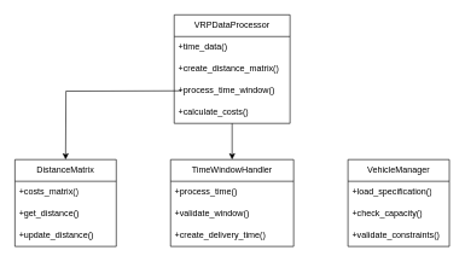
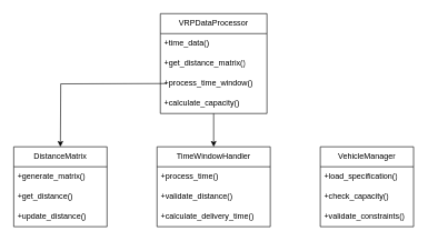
  <mxCell id="0" />
  <mxCell id="1" parent="0" />
  <mxCell id="2" value="VRPDataProcessor" style="swimlane;fontStyle=0;childLayout=stackLayout;horizontal=1;startSize=30;horizontalStack=0;resizeParent=1;resizeParentMax=0;resizeLast=0;collapsible=1;marginBottom=0;whiteSpace=wrap;html=1;" vertex="1" parent="1"><mxGeometry x="240" y="20" width="160" height="150" as="geometry" /></mxCell>
  <mxCell id="3" value="+time_data()" style="text;strokeColor=none;fillColor=none;align=left;verticalAlign=middle;spacingLeft=4;spacingRight=4;overflow=hidden;points=[[0,0.5],[1,0.5]];portConstraint=eastwest;rotatable=0;whiteSpace=wrap;html=1;" vertex="1" parent="2"><mxGeometry y="30" width="160" height="30" as="geometry" /></mxCell>
- <mxCell id="4" value="+create_distance_matrix()" style="text;strokeColor=none;fillColor=none;align=left;verticalAlign=middle;spacingLeft=4;spacingRight=4;overflow=hidden;points=[[0,0.5],[1,0.5]];portConstraint=eastwest;rotatable=0;whiteSpace=wrap;html=1;" vertex="1" parent="2"><mxGeometry y="60" width="160" height="30" as="geometry" /></mxCell>
+ <mxCell id="4" value="+get_distance_matrix()" style="text;strokeColor=none;fillColor=none;align=left;verticalAlign=middle;spacingLeft=4;spacingRight=4;overflow=hidden;points=[[0,0.5],[1,0.5]];portConstraint=eastwest;rotatable=0;whiteSpace=wrap;html=1;" vertex="1" parent="2"><mxGeometry y="60" width="160" height="30" as="geometry" /></mxCell>
  <mxCell id="5" value="" style="endArrow=classic;html=1;rounded=0;entryX=0.5;entryY=0;entryDx=0;entryDy=0;" edge="1" parent="2" target="12"><mxGeometry width="50" height="50" relative="1" as="geometry"><mxPoint x="80" y="150" as="sourcePoint" /><mxPoint x="130" y="100" as="targetPoint" /></mxGeometry></mxCell>
  <mxCell id="6" value="+process_time_window()" style="text;strokeColor=none;fillColor=none;align=left;verticalAlign=middle;spacingLeft=4;spacingRight=4;overflow=hidden;points=[[0,0.5],[1,0.5]];portConstraint=eastwest;rotatable=0;whiteSpace=wrap;html=1;flipH=0;flipV=1;" vertex="1" parent="2"><mxGeometry y="90" width="160" height="30" as="geometry" /></mxCell>
- <mxCell id="7" value="+calculate_costs()" style="text;strokeColor=none;fillColor=none;align=left;verticalAlign=middle;spacingLeft=4;spacingRight=4;overflow=hidden;points=[[0,0.5],[1,0.5]];portConstraint=eastwest;rotatable=0;whiteSpace=wrap;html=1;flipH=0;flipV=1;" vertex="1" parent="2"><mxGeometry y="120" width="160" height="30" as="geometry" /></mxCell>
+ <mxCell id="7" value="+calculate_capacity()" style="text;strokeColor=none;fillColor=none;align=left;verticalAlign=middle;spacingLeft=4;spacingRight=4;overflow=hidden;points=[[0,0.5],[1,0.5]];portConstraint=eastwest;rotatable=0;whiteSpace=wrap;html=1;flipH=0;flipV=1;" vertex="1" parent="2"><mxGeometry y="120" width="160" height="30" as="geometry" /></mxCell>
  <mxCell id="8" value="DistanceMatrix" style="swimlane;fontStyle=0;childLayout=stackLayout;horizontal=1;startSize=30;horizontalStack=0;resizeParent=1;resizeParentMax=0;resizeLast=0;collapsible=1;marginBottom=0;whiteSpace=wrap;html=1;" vertex="1" parent="1"><mxGeometry x="20" y="220" width="140" height="120" as="geometry" /></mxCell>
- <mxCell id="9" value="+costs_matrix()" style="text;strokeColor=none;fillColor=none;align=left;verticalAlign=middle;spacingLeft=4;spacingRight=4;overflow=hidden;points=[[0,0.5],[1,0.5]];portConstraint=eastwest;rotatable=0;whiteSpace=wrap;html=1;" vertex="1" parent="8"><mxGeometry y="30" width="140" height="30" as="geometry" /></mxCell>
+ <mxCell id="9" value="+generate_matrix()" style="text;strokeColor=none;fillColor=none;align=left;verticalAlign=middle;spacingLeft=4;spacingRight=4;overflow=hidden;points=[[0,0.5],[1,0.5]];portConstraint=eastwest;rotatable=0;whiteSpace=wrap;html=1;" vertex="1" parent="8"><mxGeometry y="30" width="140" height="30" as="geometry" /></mxCell>
  <mxCell id="10" value="+get_distance()" style="text;strokeColor=none;fillColor=none;align=left;verticalAlign=middle;spacingLeft=4;spacingRight=4;overflow=hidden;points=[[0,0.5],[1,0.5]];portConstraint=eastwest;rotatable=0;whiteSpace=wrap;html=1;" vertex="1" parent="8"><mxGeometry y="60" width="140" height="30" as="geometry" /></mxCell>
  <mxCell id="11" value="+update_distance()" style="text;strokeColor=none;fillColor=none;align=left;verticalAlign=middle;spacingLeft=4;spacingRight=4;overflow=hidden;points=[[0,0.5],[1,0.5]];portConstraint=eastwest;rotatable=0;whiteSpace=wrap;html=1;" vertex="1" parent="8"><mxGeometry y="90" width="140" height="30" as="geometry" /></mxCell>
  <mxCell id="12" value="TimeWindowHandler" style="swimlane;fontStyle=0;childLayout=stackLayout;horizontal=1;startSize=30;horizontalStack=0;resizeParent=1;resizeParentMax=0;resizeLast=0;collapsible=1;marginBottom=0;whiteSpace=wrap;html=1;" vertex="1" parent="1"><mxGeometry x="235" y="220" width="170" height="120" as="geometry" /></mxCell>
  <mxCell id="13" value="+process_time()" style="text;strokeColor=none;fillColor=none;align=left;verticalAlign=middle;spacingLeft=4;spacingRight=4;overflow=hidden;points=[[0,0.5],[1,0.5]];portConstraint=eastwest;rotatable=0;whiteSpace=wrap;html=1;" vertex="1" parent="12"><mxGeometry y="30" width="170" height="30" as="geometry" /></mxCell>
- <mxCell id="14" value="+validate_window()" style="text;strokeColor=none;fillColor=none;align=left;verticalAlign=middle;spacingLeft=4;spacingRight=4;overflow=hidden;points=[[0,0.5],[1,0.5]];portConstraint=eastwest;rotatable=0;whiteSpace=wrap;html=1;" vertex="1" parent="12"><mxGeometry y="60" width="170" height="30" as="geometry" /></mxCell>
- <mxCell id="15" value="+create_delivery_time()" style="text;strokeColor=none;fillColor=none;align=left;verticalAlign=middle;spacingLeft=4;spacingRight=4;overflow=hidden;points=[[0,0.5],[1,0.5]];portConstraint=eastwest;rotatable=0;whiteSpace=wrap;html=1;" vertex="1" parent="12"><mxGeometry y="90" width="170" height="30" as="geometry" /></mxCell>
+ <mxCell id="14" value="+validate_distance()" style="text;strokeColor=none;fillColor=none;align=left;verticalAlign=middle;spacingLeft=4;spacingRight=4;overflow=hidden;points=[[0,0.5],[1,0.5]];portConstraint=eastwest;rotatable=0;whiteSpace=wrap;html=1;" vertex="1" parent="12"><mxGeometry y="60" width="170" height="30" as="geometry" /></mxCell>
+ <mxCell id="15" value="+calculate_delivery_time()" style="text;strokeColor=none;fillColor=none;align=left;verticalAlign=middle;spacingLeft=4;spacingRight=4;overflow=hidden;points=[[0,0.5],[1,0.5]];portConstraint=eastwest;rotatable=0;whiteSpace=wrap;html=1;" vertex="1" parent="12"><mxGeometry y="90" width="170" height="30" as="geometry" /></mxCell>
  <mxCell id="16" value="VehicleManager" style="swimlane;fontStyle=0;childLayout=stackLayout;horizontal=1;startSize=30;horizontalStack=0;resizeParent=1;resizeParentMax=0;resizeLast=0;collapsible=1;marginBottom=0;whiteSpace=wrap;html=1;" vertex="1" parent="1"><mxGeometry x="480" y="220" width="140" height="120" as="geometry" /></mxCell>
  <mxCell id="17" value="+load_specification()" style="text;strokeColor=none;fillColor=none;align=left;verticalAlign=middle;spacingLeft=4;spacingRight=4;overflow=hidden;points=[[0,0.5],[1,0.5]];portConstraint=eastwest;rotatable=0;whiteSpace=wrap;html=1;" vertex="1" parent="16"><mxGeometry y="30" width="140" height="30" as="geometry" /></mxCell>
  <mxCell id="18" value="+check_capacity()" style="text;strokeColor=none;fillColor=none;align=left;verticalAlign=middle;spacingLeft=4;spacingRight=4;overflow=hidden;points=[[0,0.5],[1,0.5]];portConstraint=eastwest;rotatable=0;whiteSpace=wrap;html=1;" vertex="1" parent="16"><mxGeometry y="60" width="140" height="30" as="geometry" /></mxCell>
  <mxCell id="19" value="+validate_constraints()" style="text;strokeColor=none;fillColor=none;align=left;verticalAlign=middle;spacingLeft=4;spacingRight=4;overflow=hidden;points=[[0,0.5],[1,0.5]];portConstraint=eastwest;rotatable=0;whiteSpace=wrap;html=1;" vertex="1" parent="16"><mxGeometry y="90" width="140" height="30" as="geometry" /></mxCell>
  <mxCell id="20" style="edgeStyle=orthogonalEdgeStyle;rounded=0;orthogonalLoop=1;jettySize=auto;html=1;exitX=0;exitY=0.5;exitDx=0;exitDy=0;entryX=0.429;entryY=0;entryDx=0;entryDy=0;entryPerimeter=0;" edge="1" parent="1"><mxGeometry relative="1" as="geometry"><mxPoint x="249.94" y="125" as="sourcePoint" /><mxPoint x="90" y="220" as="targetPoint" /></mxGeometry></mxCell>
